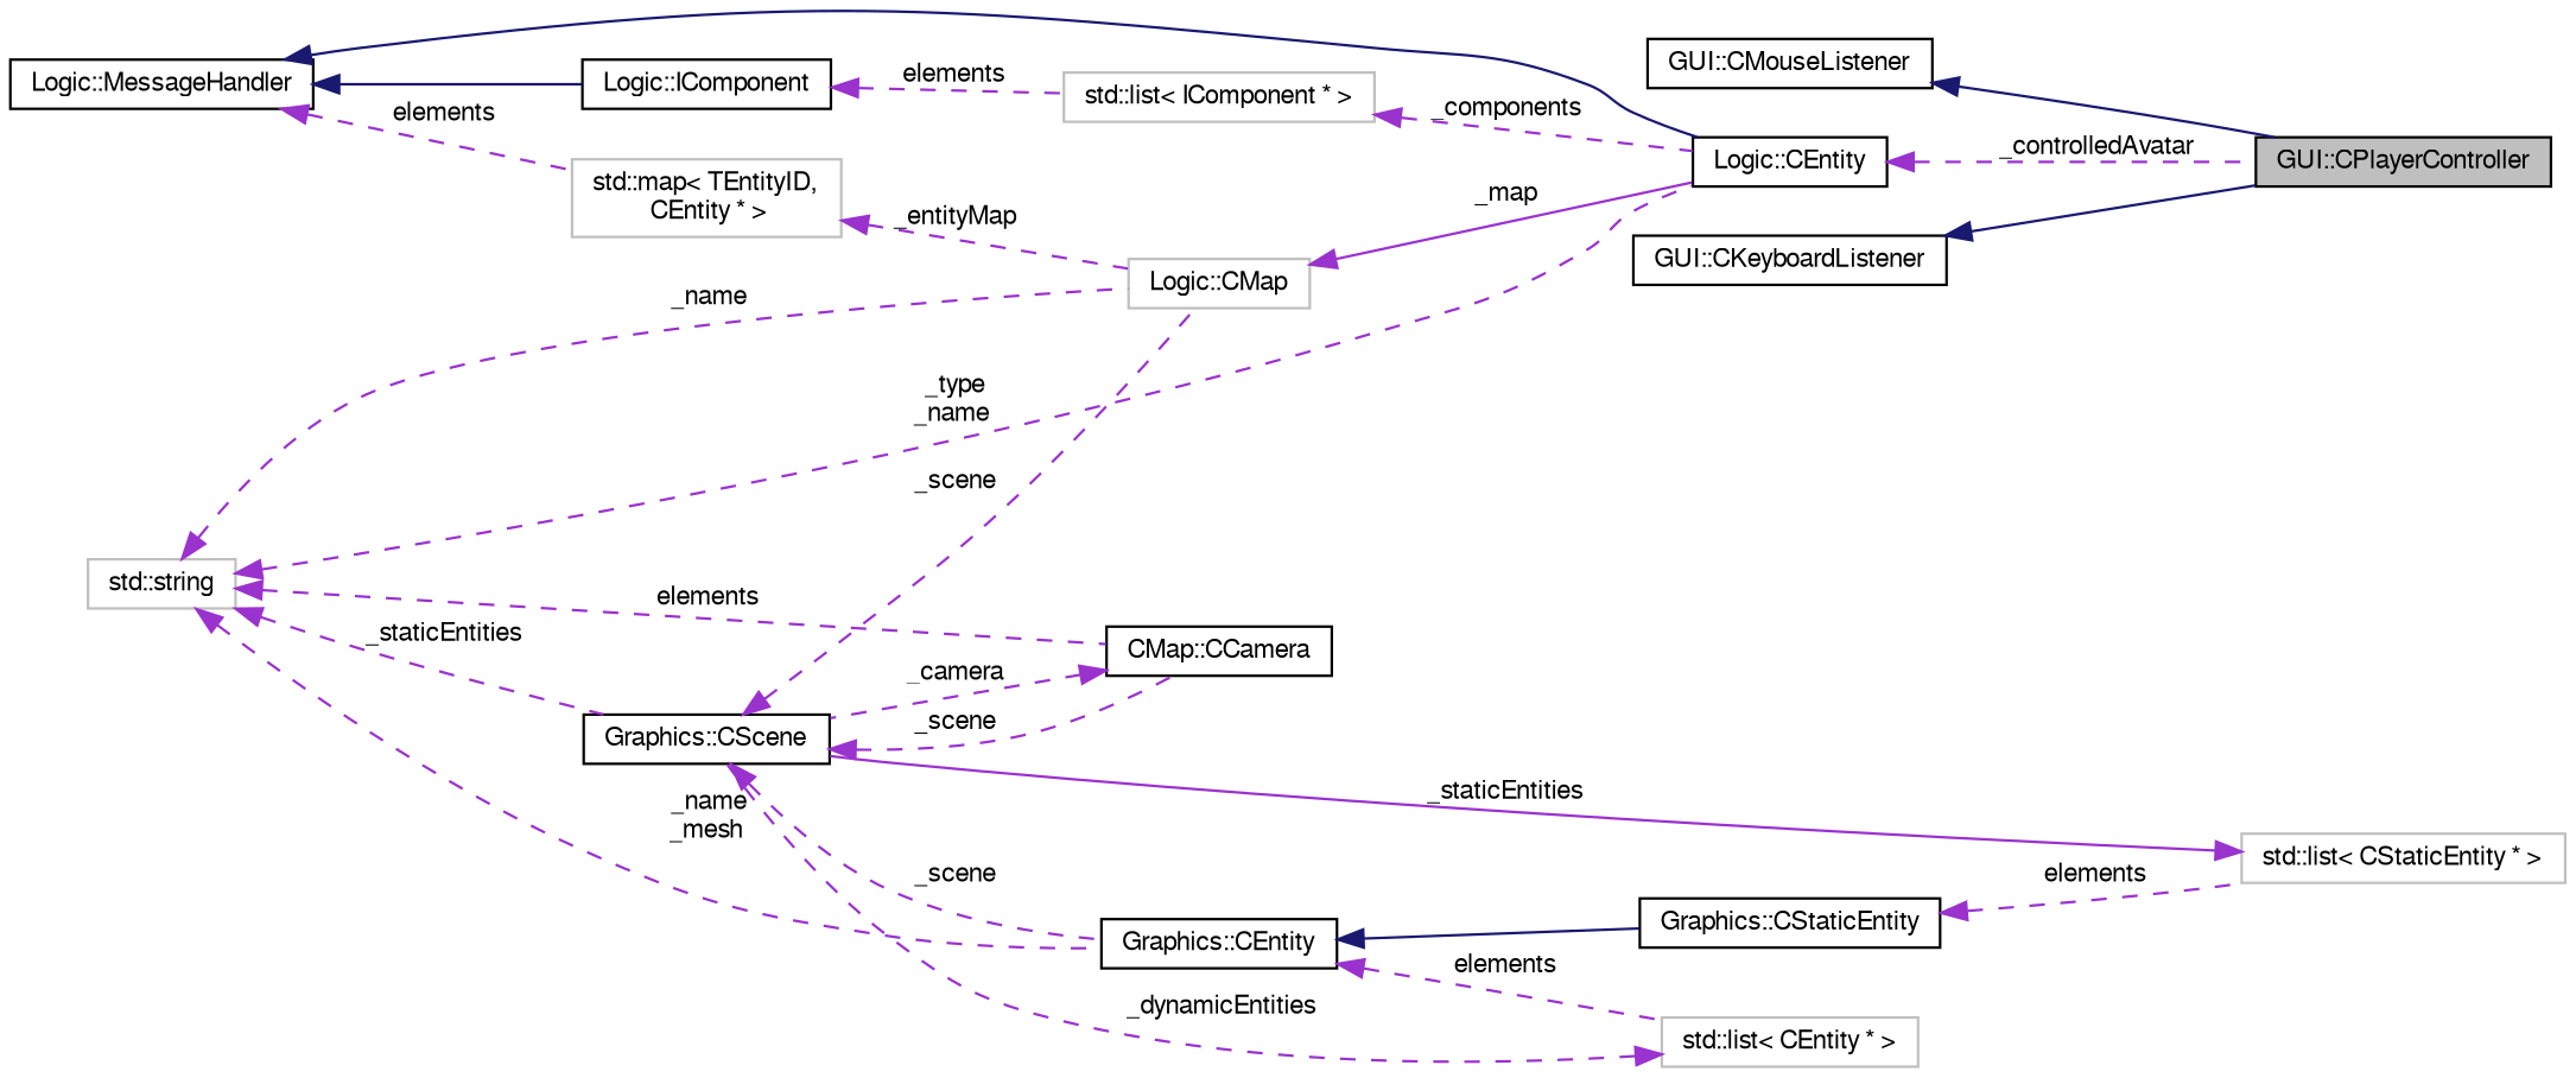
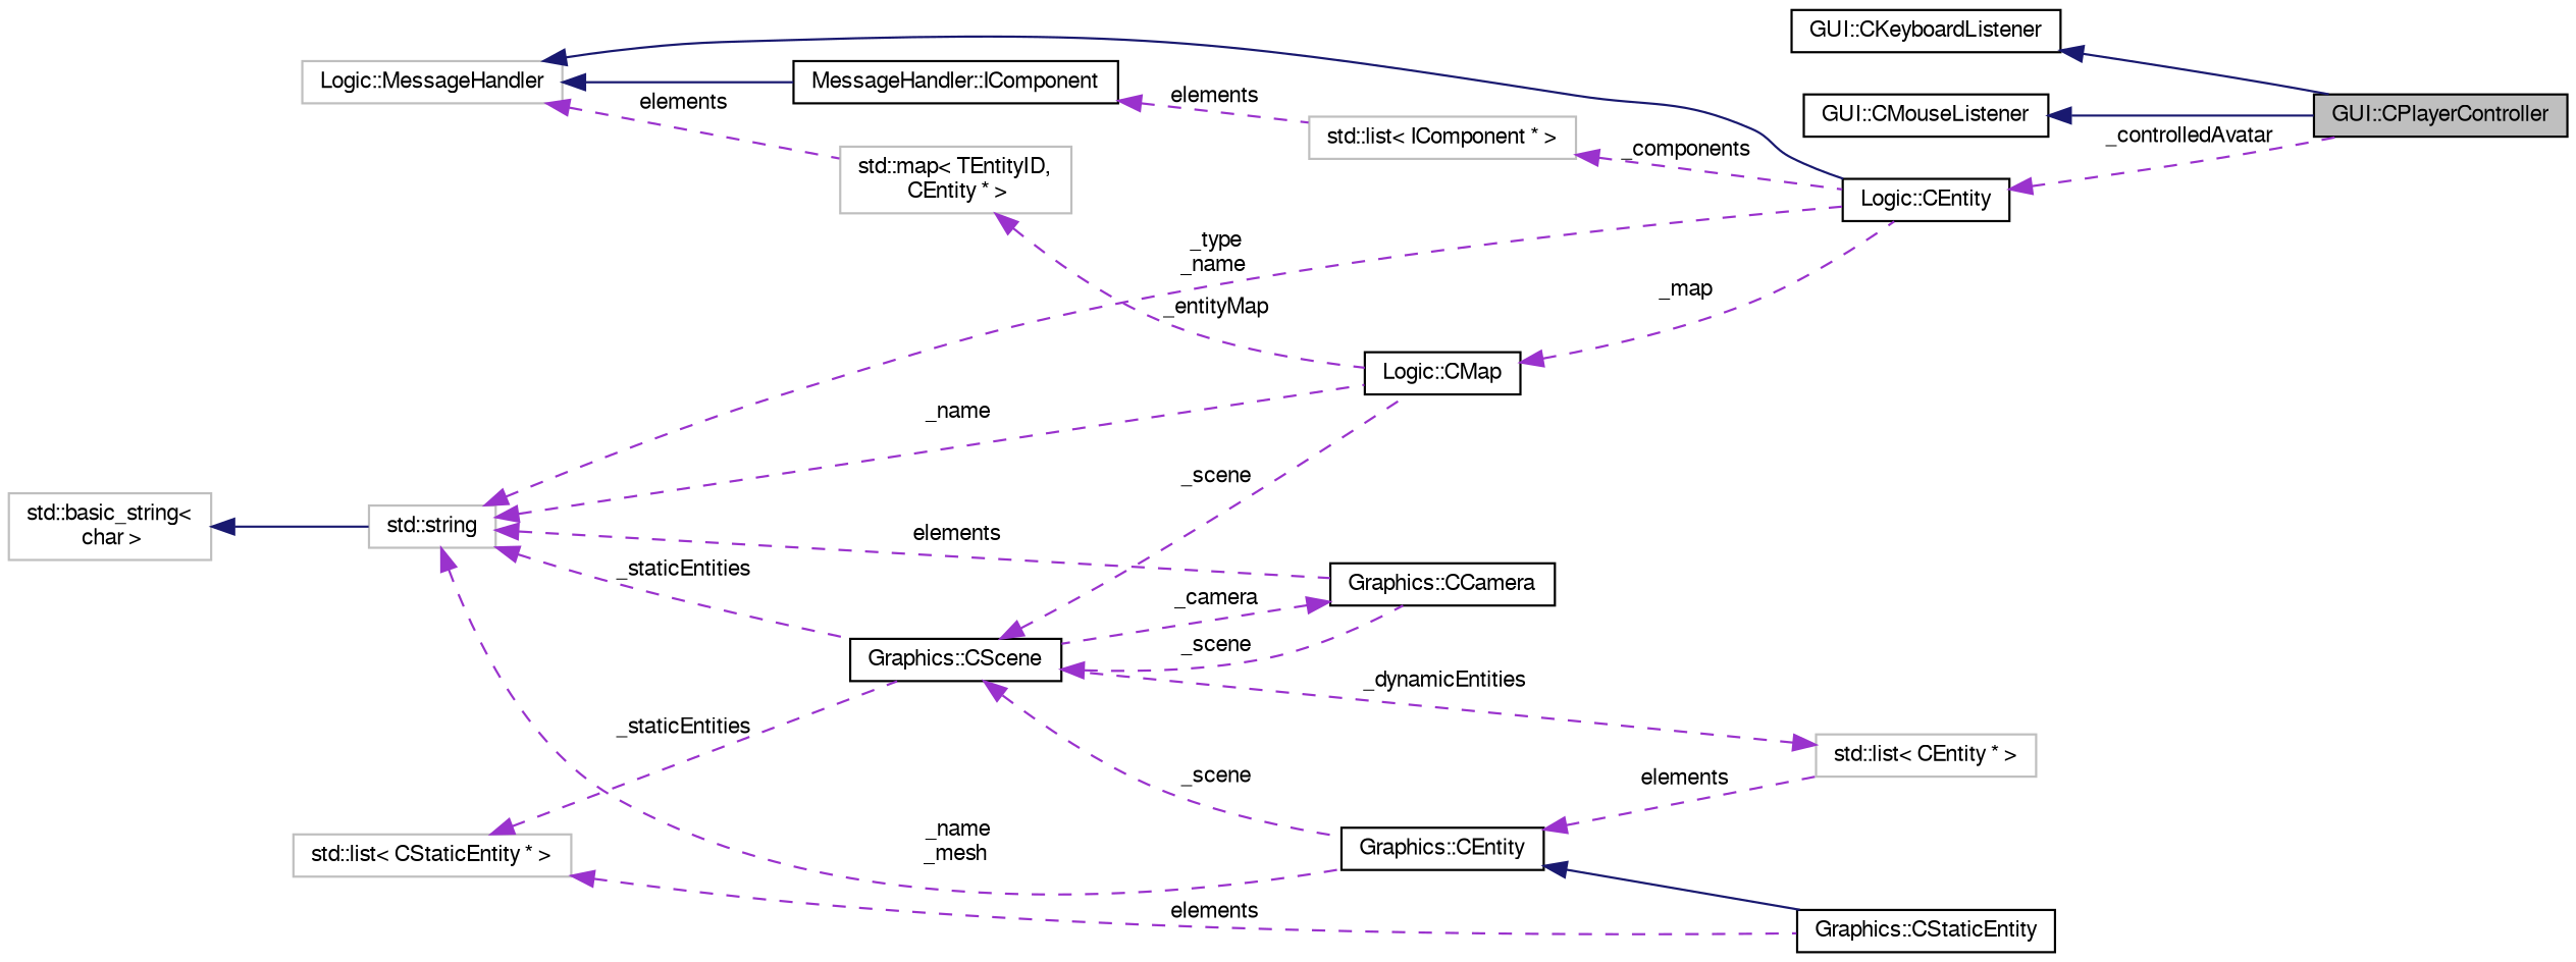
  digraph {
    rankdir=LR
    node [color=black fillcolor=white fontname=FreeSans fontsize=10 shape=record style=filled]
    edge [color=darkorchid3 dir=back fontname=FreeSans fontsize=10 labelfontname=FreeSans labelfontsize=10 style=dashed]
    n1 [fillcolor=grey75 fontcolor=black height=0.2 label="GUI::CPlayerController" width=0.4]
    n2 [height=0.2 label="GUI::CKeyboardListener" width=0.4]
    n3 [height=0.2 label="GUI::CMouseListener" width=0.4]
    n4 [height=0.2 label="Logic::CEntity" width=0.4]
-   n5 [height=0.2 label="Logic::IComponent" width=0.4]
+   n5 [height=0.2 label="MessageHandler::IComponent" width=0.4]
    n6 [color=grey75 height=0.2 label="std::list\< IComponent * \>" width=0.4]
    n7 [color=grey75 height=0.2 label="std::map\< TEntityID,\l CEntity * \>" width=0.4]
-   n8 [color=grey75 height=0.2 label="Logic::CMap" width=0.4]
-   n9 [height=0.2 label="Logic::MessageHandler" width=0.4]
+   n8 [height=0.2 label="Logic::CMap" width=0.4]
+   n9 [color=grey75 height=0.2 label="Logic::MessageHandler" width=0.4]
    n10 [color=grey75 height=0.2 label="std::string" width=0.4]
    n11 [height=0.2 label="Graphics::CScene" width=0.4]
    n12 [height=0.2 label="Graphics::CEntity" width=0.4]
-   n13 [height=0.2 label="CMap::CCamera" width=0.4]
+   n13 [height=0.2 label="Graphics::CCamera" width=0.4]
    n14 [height=0.2 label="Graphics::CStaticEntity" width=0.4]
    n15 [color=grey75 height=0.2 label="std::list\< CEntity * \>" width=0.4]
+   n16 [color=grey75 height=0.2 label="std::basic_string\<\l char \>" width=0.4]
    n17 [color=grey75 height=0.2 label="std::list\< CStaticEntity * \>" width=0.4]
    n2 -> n1 [color=midnightblue style=solid]
    n3 -> n1 [color=midnightblue style=solid]
    n4 -> n1 [label=" _controlledAvatar"]
    n5 -> n6 [label=" elements"]
    n6 -> n4 [label=" _components"]
    n7 -> n8 [label=" _entityMap"]
-   n8 -> n4 [label=" _map" style=solid]
+   n8 -> n4 [label=" _map"]
    n9 -> n4 [color=midnightblue style=solid]
    n9 -> n5 [color=midnightblue style=solid]
    n9 -> n7 [label=" elements"]
    n10 -> n4 [label=" _type\n_name"]
    n10 -> n8 [label=" _name"]
    n10 -> n11 [label=" _staticEntities"]
    n10 -> n12 [label=" _name\n_mesh"]
    n10 -> n13 [label=" elements"]
    n11 -> n8 [label=" _scene"]
    n11 -> n12 [label=" _scene"]
    n11 -> n13 [label=" _scene"]
    n12 -> n14 [color=midnightblue style=solid]
    n12 -> n15 [label=" elements"]
    n13 -> n11 [label=" _camera"]
-   n14 -> n17 [label=" elements"]
+   n17 -> n14 [label=" elements"]
    n15 -> n11 [label=" _dynamicEntities"]
-   n17 -> n11 [label=" _staticEntities" style=solid]
+   n16 -> n10 [color=midnightblue style=solid]
+   n17 -> n11 [label=" _staticEntities"]
  }
